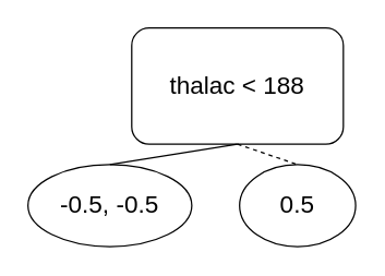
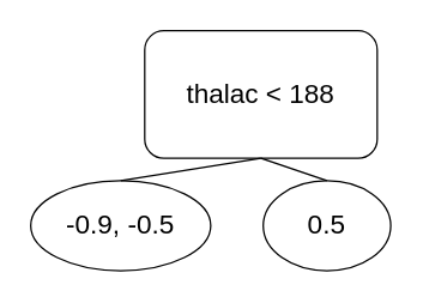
  <mxCell id="0" />
  <mxCell id="1" parent="0" />
  <mxCell id="2" value="&lt;font style=&quot;font-size: 18px&quot;&gt;thalac &amp;lt; 188&lt;/font&gt;" style="rounded=1;whiteSpace=wrap;html=1;" vertex="1" parent="1"><mxGeometry x="96" y="20" width="155" height="85" as="geometry" /></mxCell>
- <mxCell id="3" value="&lt;font style=&quot;font-size: 18px&quot;&gt;-0.5, -0.5&lt;/font&gt;" style="ellipse;whiteSpace=wrap;html=1;" vertex="1" parent="1"><mxGeometry x="20" y="120" width="120" height="60" as="geometry" /></mxCell>
+ <mxCell id="3" value="&lt;font style=&quot;font-size: 18px&quot;&gt;-0.9, -0.5&lt;/font&gt;" style="ellipse;whiteSpace=wrap;html=1;" vertex="1" parent="1"><mxGeometry x="20" y="120" width="120" height="60" as="geometry" /></mxCell>
  <mxCell id="4" value="&lt;font style=&quot;font-size: 18px&quot;&gt;0.5&lt;/font&gt;" style="ellipse;whiteSpace=wrap;html=1;" vertex="1" parent="1"><mxGeometry x="175" y="120" width="85" height="60" as="geometry" /></mxCell>
  <mxCell id="5" value="" style="endArrow=none;html=1;exitX=0.5;exitY=1;exitDx=0;exitDy=0;entryX=0.5;entryY=0;entryDx=0;entryDy=0;" edge="1" parent="1" source="2" target="3"><mxGeometry width="50" height="50" relative="1" as="geometry"><mxPoint x="180" y="210" as="sourcePoint" /><mxPoint x="230" y="160" as="targetPoint" /></mxGeometry></mxCell>
- <mxCell id="6" value="" style="endArrow=none;html=1;exitX=0.5;exitY=1;exitDx=0;exitDy=0;entryX=0.5;entryY=0;entryDx=0;entryDy=0;dashed=1;" edge="1" parent="1" source="2" target="4"><mxGeometry width="50" height="50" relative="1" as="geometry"><mxPoint x="180" y="210" as="sourcePoint" /><mxPoint x="230" y="160" as="targetPoint" /></mxGeometry></mxCell>
+ <mxCell id="6" value="" style="endArrow=none;html=1;exitX=0.5;exitY=1;exitDx=0;exitDy=0;entryX=0.5;entryY=0;entryDx=0;entryDy=0;" edge="1" parent="1" source="2" target="4"><mxGeometry width="50" height="50" relative="1" as="geometry"><mxPoint x="180" y="210" as="sourcePoint" /><mxPoint x="230" y="160" as="targetPoint" /></mxGeometry></mxCell>
